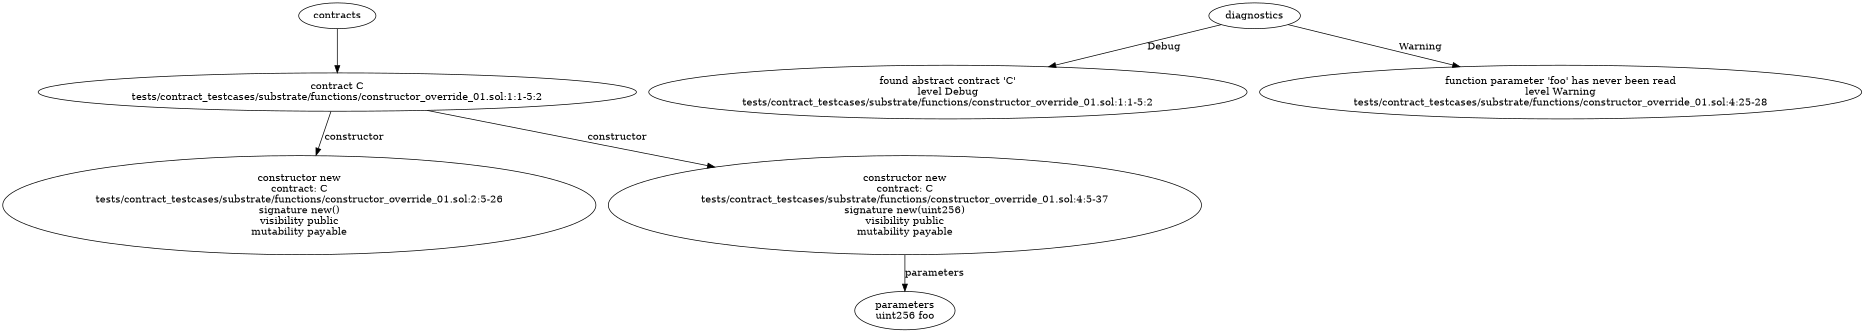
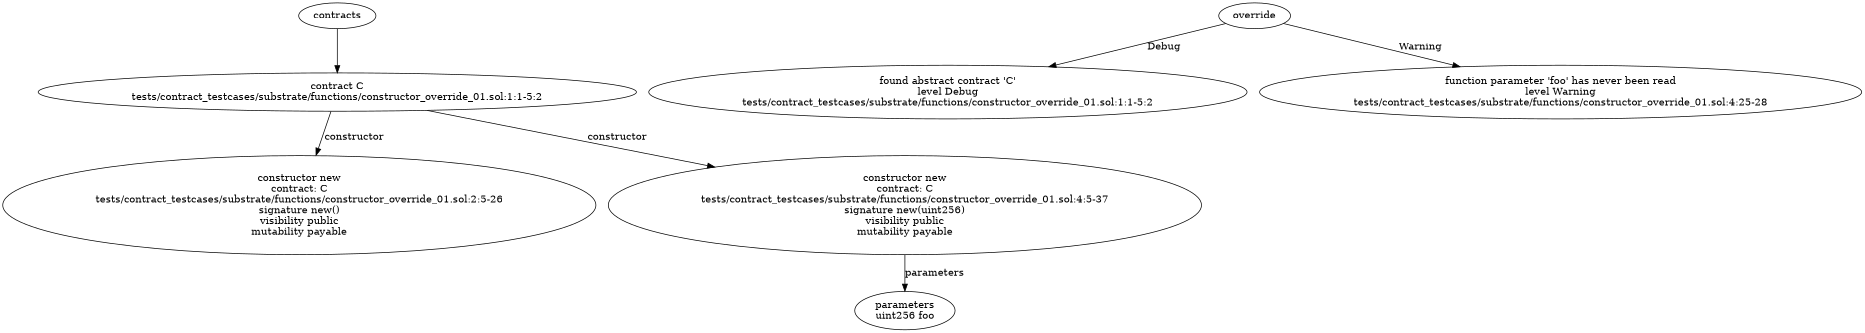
  strict digraph {
    n1 [label="contract C\ntests/contract_testcases/substrate/functions/constructor_override_01.sol:1:1-5:2"]
    n2 [label="constructor new\ncontract: C\ntests/contract_testcases/substrate/functions/constructor_override_01.sol:2:5-26\nsignature new()\nvisibility public\nmutability payable"]
    n3 [label="constructor new\ncontract: C\ntests/contract_testcases/substrate/functions/constructor_override_01.sol:4:5-37\nsignature new(uint256)\nvisibility public\nmutability payable"]
    n4 [label="parameters\nuint256 foo"]
    n5 [label="found abstract contract 'C'\nlevel Debug\ntests/contract_testcases/substrate/functions/constructor_override_01.sol:1:1-5:2"]
    n6 [label="function parameter 'foo' has never been read\nlevel Warning\ntests/contract_testcases/substrate/functions/constructor_override_01.sol:4:25-28"]
    contracts
-   diagnostics
+   diagnostics [label=override]
    n1 -> n2 [label=constructor]
    n1 -> n3 [label=constructor]
    n3 -> n4 [label=parameters]
    contracts -> n1
    diagnostics -> n5 [label=Debug]
    diagnostics -> n6 [label=Warning]
  }
